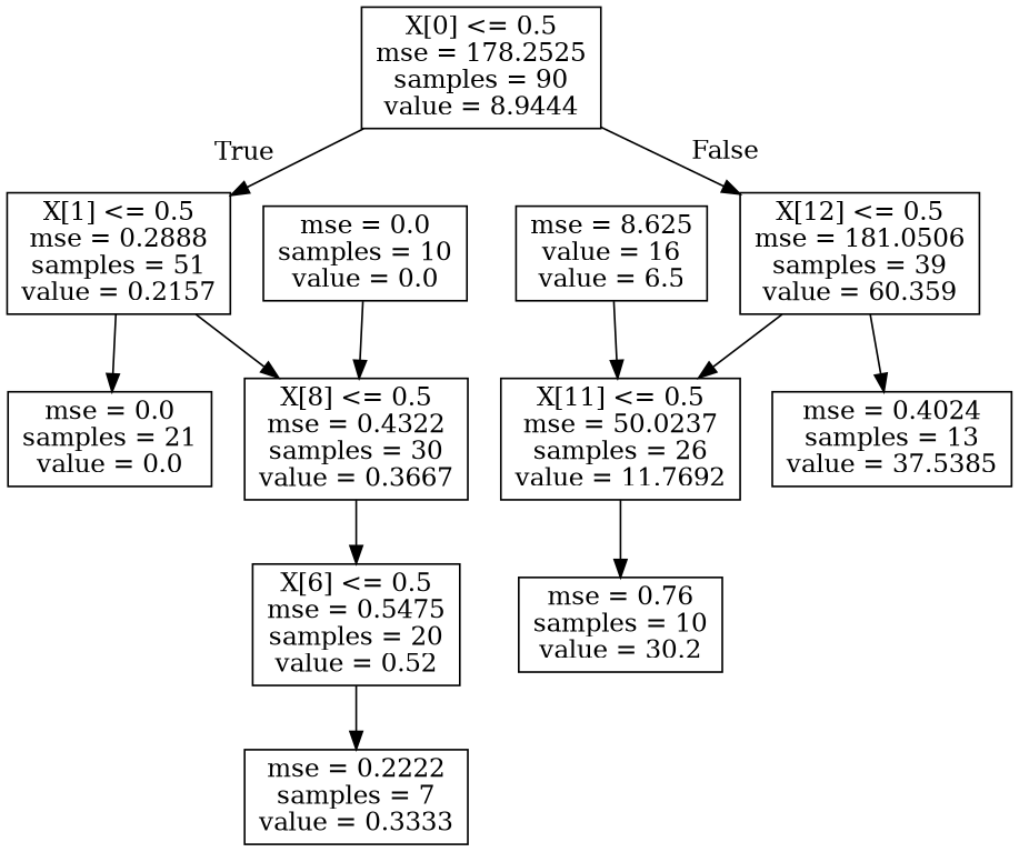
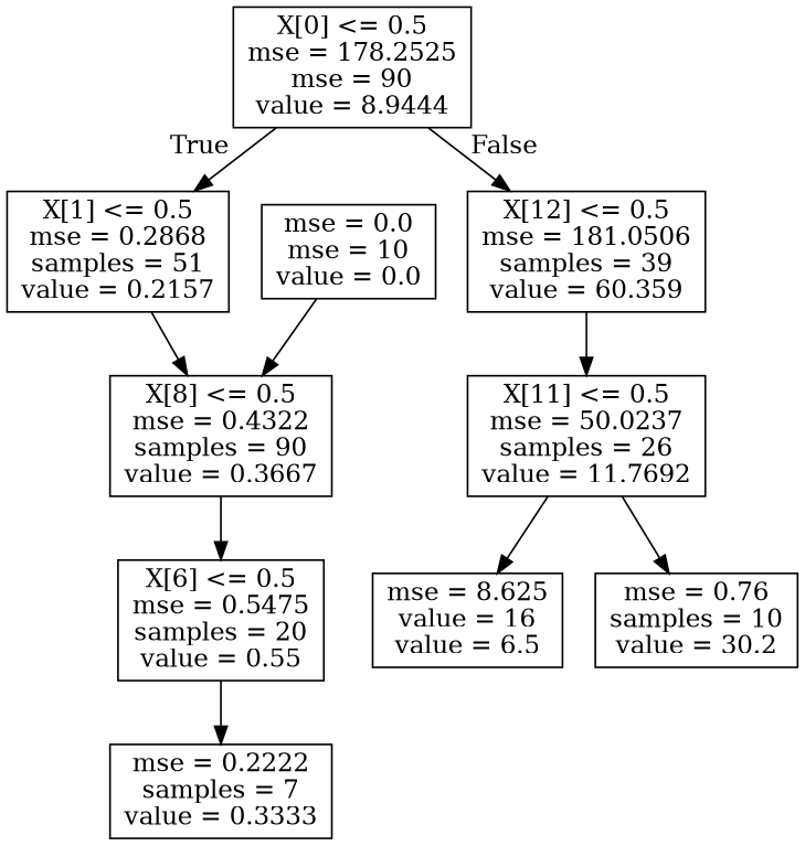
  digraph {
    node [shape=box]
-   n1 [label="X[0] <= 0.5\nmse = 178.2525\nsamples = 90\nvalue = 8.9444"]
-   n2 [label="X[1] <= 0.5\nmse = 0.2888\nsamples = 51\nvalue = 0.2157"]
+   n1 [label="X[0] <= 0.5\nmse = 178.2525\nmse = 90\nvalue = 8.9444"]
+   n2 [label="X[1] <= 0.5\nmse = 0.2868\nsamples = 51\nvalue = 0.2157"]
    n3 [label="X[12] <= 0.5\nmse = 181.0506\nsamples = 39\nvalue = 60.359"]
-   n4 [label="mse = 0.0\nsamples = 21\nvalue = 0.0"]
-   n5 [label="X[8] <= 0.5\nmse = 0.4322\nsamples = 30\nvalue = 0.3667"]
+   n5 [label="X[8] <= 0.5\nmse = 0.4322\nsamples = 90\nvalue = 0.3667"]
    n6 [label="X[11] <= 0.5\nmse = 50.0237\nsamples = 26\nvalue = 11.7692"]
-   n7 [label="mse = 0.4024\nsamples = 13\nvalue = 37.5385"]
-   n8 [label="X[6] <= 0.5\nmse = 0.5475\nsamples = 20\nvalue = 0.52"]
+   n8 [label="X[6] <= 0.5\nmse = 0.5475\nsamples = 20\nvalue = 0.55"]
    n9 [label="mse = 0.2222\nsamples = 7\nvalue = 0.3333"]
-   n10 [label="mse = 0.0\nsamples = 10\nvalue = 0.0"]
+   n10 [label="mse = 0.0\nmse = 10\nvalue = 0.0"]
    n11 [label="mse = 8.625\nvalue = 16\nvalue = 6.5"]
    n12 [label="mse = 0.76\nsamples = 10\nvalue = 30.2"]
    n1 -> n2 [headlabel=True labelangle=45 labeldistance=2.5]
    n1 -> n3 [headlabel=False labelangle=-45 labeldistance=2.5]
-   n2 -> n4
    n2 -> n5
    n3 -> n6
-   n3 -> n7
    n5 -> n8
-   n11 -> n6
+   n6 -> n11
    n6 -> n12
    n8 -> n9
    n10 -> n5
  }
